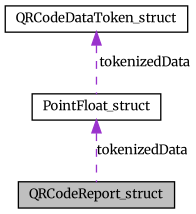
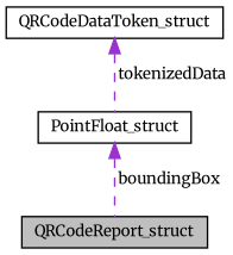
  digraph {
    fontname=Merriweather
    node [color=black fontname=Merriweather fontsize=10 shape=record]
    edge [color=darkorchid3 dir=back fontname=Merriweather fontsize=10 labelfontname=FreeSans labelfontsize=10 style=dashed]
    n1 [fillcolor=grey75 fontcolor=black height=0.2 label=QRCodeReport_struct style=filled width=0.4]
    n2 [height=0.2 label=PointFloat_struct width=0.4]
    n3 [height=0.2 label=QRCodeDataToken_struct width=0.4]
-   n2 -> n1 [label=" tokenizedData"]
+   n2 -> n1 [label=" boundingBox"]
    n3 -> n2 [label=" tokenizedData"]
  }
